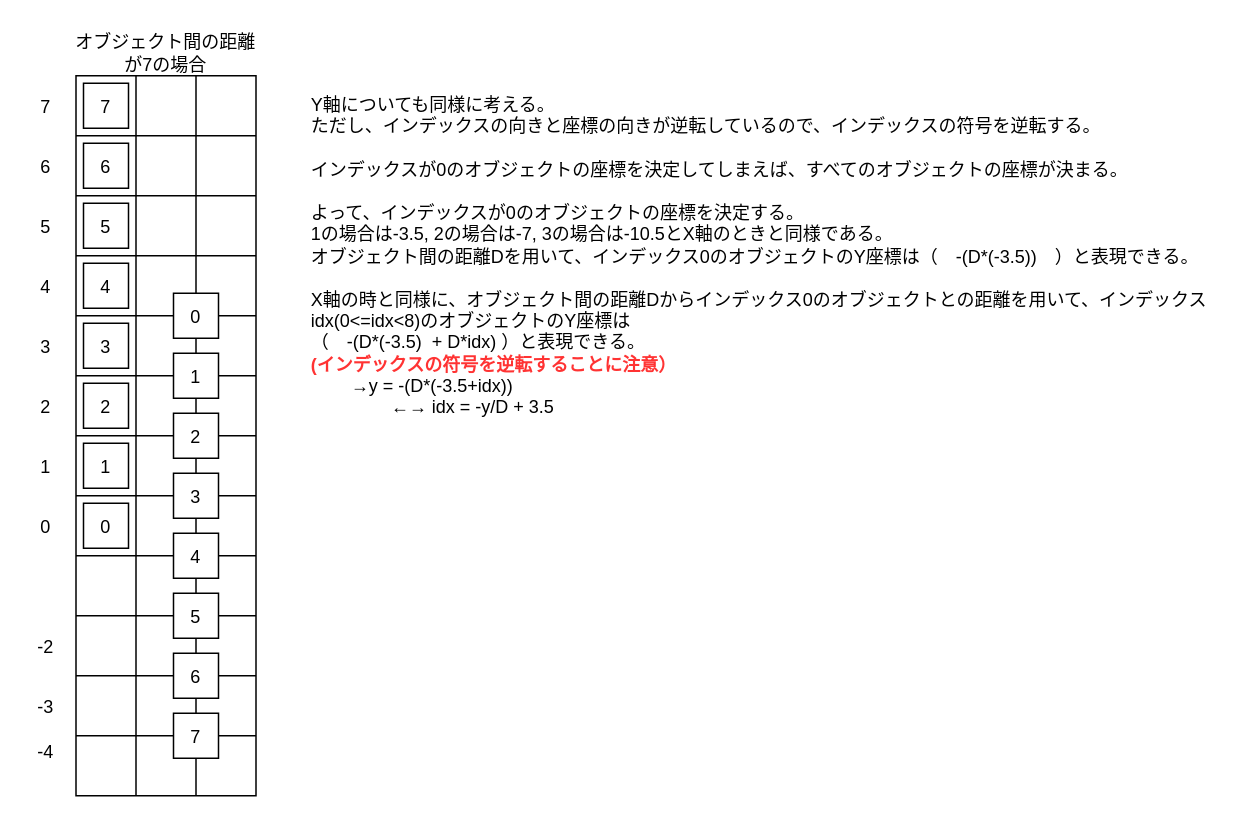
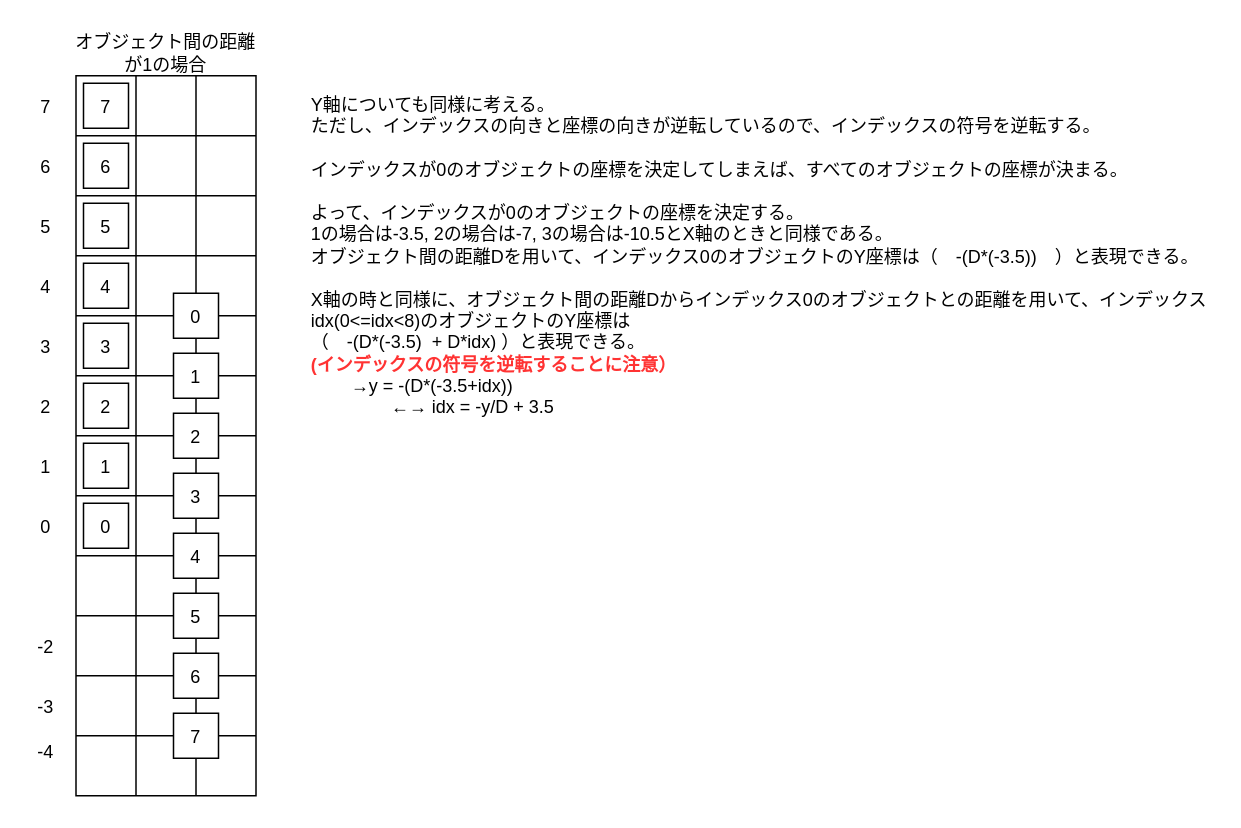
  <mxCell id="0" />
  <mxCell id="1" parent="0" />
  <mxCell id="2" value="" style="shape=table;html=1;whiteSpace=wrap;startSize=0;container=1;collapsible=0;childLayout=tableLayout;strokeColor=default;fillColor=default;movable=1;resizable=1;rotatable=1;deletable=1;editable=1;connectable=1;" parent="1" vertex="1"><mxGeometry x="50" y="50" width="120" height="480" as="geometry" /></mxCell>
  <mxCell id="3" style="shape=tableRow;horizontal=0;startSize=0;swimlaneHead=0;swimlaneBody=0;top=0;left=0;bottom=0;right=0;collapsible=0;dropTarget=0;fillColor=none;points=[[0,0.5],[1,0.5]];portConstraint=eastwest;strokeColor=default;html=0;" parent="2" vertex="1"><mxGeometry width="120" height="40" as="geometry" /></mxCell>
  <mxCell id="4" style="shape=partialRectangle;html=1;whiteSpace=wrap;connectable=0;fillColor=none;top=0;left=0;bottom=0;right=0;overflow=hidden;strokeColor=default;" parent="3" vertex="1"><mxGeometry width="40" height="40" as="geometry"><mxRectangle width="40" height="40" as="alternateBounds" /></mxGeometry></mxCell>
  <mxCell id="5" style="shape=partialRectangle;html=1;whiteSpace=wrap;connectable=0;fillColor=none;top=0;left=0;bottom=0;right=0;overflow=hidden;strokeColor=default;" parent="3" vertex="1"><mxGeometry x="40" width="40" height="40" as="geometry"><mxRectangle width="40" height="40" as="alternateBounds" /></mxGeometry></mxCell>
  <mxCell id="6" style="shape=partialRectangle;html=1;whiteSpace=wrap;connectable=0;fillColor=none;top=0;left=0;bottom=0;right=0;overflow=hidden;strokeColor=default;" parent="3" vertex="1"><mxGeometry x="80" width="40" height="40" as="geometry"><mxRectangle width="40" height="40" as="alternateBounds" /></mxGeometry></mxCell>
  <mxCell id="7" value="" style="shape=tableRow;horizontal=0;startSize=0;swimlaneHead=0;swimlaneBody=0;top=0;left=0;bottom=0;right=0;collapsible=0;dropTarget=0;fillColor=none;points=[[0,0.5],[1,0.5]];portConstraint=eastwest;strokeColor=default;html=0;" parent="2" vertex="1"><mxGeometry y="40" width="120" height="40" as="geometry" /></mxCell>
  <mxCell id="8" style="shape=partialRectangle;html=1;whiteSpace=wrap;connectable=0;fillColor=none;top=0;left=0;bottom=0;right=0;overflow=hidden;strokeColor=default;" parent="7" vertex="1"><mxGeometry width="40" height="40" as="geometry"><mxRectangle width="40" height="40" as="alternateBounds" /></mxGeometry></mxCell>
  <mxCell id="9" style="shape=partialRectangle;html=1;whiteSpace=wrap;connectable=0;fillColor=none;top=0;left=0;bottom=0;right=0;overflow=hidden;strokeColor=default;" parent="7" vertex="1"><mxGeometry x="40" width="40" height="40" as="geometry"><mxRectangle width="40" height="40" as="alternateBounds" /></mxGeometry></mxCell>
  <mxCell id="10" style="shape=partialRectangle;html=1;whiteSpace=wrap;connectable=0;fillColor=none;top=0;left=0;bottom=0;right=0;overflow=hidden;strokeColor=default;" parent="7" vertex="1"><mxGeometry x="80" width="40" height="40" as="geometry"><mxRectangle width="40" height="40" as="alternateBounds" /></mxGeometry></mxCell>
  <mxCell id="11" value="" style="shape=tableRow;horizontal=0;startSize=0;swimlaneHead=0;swimlaneBody=0;top=0;left=0;bottom=0;right=0;collapsible=0;dropTarget=0;fillColor=none;points=[[0,0.5],[1,0.5]];portConstraint=eastwest;strokeColor=default;html=0;" parent="2" vertex="1"><mxGeometry y="80" width="120" height="40" as="geometry" /></mxCell>
  <mxCell id="12" style="shape=partialRectangle;html=1;whiteSpace=wrap;connectable=0;fillColor=none;top=0;left=0;bottom=0;right=0;overflow=hidden;strokeColor=default;" parent="11" vertex="1"><mxGeometry width="40" height="40" as="geometry"><mxRectangle width="40" height="40" as="alternateBounds" /></mxGeometry></mxCell>
  <mxCell id="13" style="shape=partialRectangle;html=1;whiteSpace=wrap;connectable=0;fillColor=none;top=0;left=0;bottom=0;right=0;overflow=hidden;strokeColor=default;" parent="11" vertex="1"><mxGeometry x="40" width="40" height="40" as="geometry"><mxRectangle width="40" height="40" as="alternateBounds" /></mxGeometry></mxCell>
  <mxCell id="14" style="shape=partialRectangle;html=1;whiteSpace=wrap;connectable=0;fillColor=none;top=0;left=0;bottom=0;right=0;overflow=hidden;strokeColor=default;" parent="11" vertex="1"><mxGeometry x="80" width="40" height="40" as="geometry"><mxRectangle width="40" height="40" as="alternateBounds" /></mxGeometry></mxCell>
  <mxCell id="15" style="shape=tableRow;horizontal=0;startSize=0;swimlaneHead=0;swimlaneBody=0;top=0;left=0;bottom=0;right=0;collapsible=0;dropTarget=0;fillColor=none;points=[[0,0.5],[1,0.5]];portConstraint=eastwest;strokeColor=default;html=0;" parent="2" vertex="1"><mxGeometry y="120" width="120" height="40" as="geometry" /></mxCell>
  <mxCell id="16" style="shape=partialRectangle;html=1;whiteSpace=wrap;connectable=0;fillColor=none;top=0;left=0;bottom=0;right=0;overflow=hidden;strokeColor=default;" parent="15" vertex="1"><mxGeometry width="40" height="40" as="geometry"><mxRectangle width="40" height="40" as="alternateBounds" /></mxGeometry></mxCell>
  <mxCell id="17" style="shape=partialRectangle;html=1;whiteSpace=wrap;connectable=0;fillColor=none;top=0;left=0;bottom=0;right=0;overflow=hidden;strokeColor=default;" parent="15" vertex="1"><mxGeometry x="40" width="40" height="40" as="geometry"><mxRectangle width="40" height="40" as="alternateBounds" /></mxGeometry></mxCell>
  <mxCell id="18" style="shape=partialRectangle;html=1;whiteSpace=wrap;connectable=0;fillColor=none;top=0;left=0;bottom=0;right=0;overflow=hidden;strokeColor=default;" parent="15" vertex="1"><mxGeometry x="80" width="40" height="40" as="geometry"><mxRectangle width="40" height="40" as="alternateBounds" /></mxGeometry></mxCell>
  <mxCell id="19" style="shape=tableRow;horizontal=0;startSize=0;swimlaneHead=0;swimlaneBody=0;top=0;left=0;bottom=0;right=0;collapsible=0;dropTarget=0;fillColor=none;points=[[0,0.5],[1,0.5]];portConstraint=eastwest;strokeColor=default;html=0;" parent="2" vertex="1"><mxGeometry y="160" width="120" height="40" as="geometry" /></mxCell>
  <mxCell id="20" style="shape=partialRectangle;html=1;whiteSpace=wrap;connectable=0;fillColor=none;top=0;left=0;bottom=0;right=0;overflow=hidden;strokeColor=default;" parent="19" vertex="1"><mxGeometry width="40" height="40" as="geometry"><mxRectangle width="40" height="40" as="alternateBounds" /></mxGeometry></mxCell>
  <mxCell id="21" style="shape=partialRectangle;html=1;whiteSpace=wrap;connectable=0;fillColor=none;top=0;left=0;bottom=0;right=0;overflow=hidden;strokeColor=default;" parent="19" vertex="1"><mxGeometry x="40" width="40" height="40" as="geometry"><mxRectangle width="40" height="40" as="alternateBounds" /></mxGeometry></mxCell>
  <mxCell id="22" style="shape=partialRectangle;html=1;whiteSpace=wrap;connectable=0;fillColor=none;top=0;left=0;bottom=0;right=0;overflow=hidden;strokeColor=default;" parent="19" vertex="1"><mxGeometry x="80" width="40" height="40" as="geometry"><mxRectangle width="40" height="40" as="alternateBounds" /></mxGeometry></mxCell>
  <mxCell id="23" style="shape=tableRow;horizontal=0;startSize=0;swimlaneHead=0;swimlaneBody=0;top=0;left=0;bottom=0;right=0;collapsible=0;dropTarget=0;fillColor=none;points=[[0,0.5],[1,0.5]];portConstraint=eastwest;strokeColor=default;html=0;" parent="2" vertex="1"><mxGeometry y="200" width="120" height="40" as="geometry" /></mxCell>
  <mxCell id="24" style="shape=partialRectangle;html=1;whiteSpace=wrap;connectable=0;fillColor=none;top=0;left=0;bottom=0;right=0;overflow=hidden;strokeColor=default;" parent="23" vertex="1"><mxGeometry width="40" height="40" as="geometry"><mxRectangle width="40" height="40" as="alternateBounds" /></mxGeometry></mxCell>
  <mxCell id="25" style="shape=partialRectangle;html=1;whiteSpace=wrap;connectable=0;fillColor=none;top=0;left=0;bottom=0;right=0;overflow=hidden;strokeColor=default;" parent="23" vertex="1"><mxGeometry x="40" width="40" height="40" as="geometry"><mxRectangle width="40" height="40" as="alternateBounds" /></mxGeometry></mxCell>
  <mxCell id="26" style="shape=partialRectangle;html=1;whiteSpace=wrap;connectable=0;fillColor=none;top=0;left=0;bottom=0;right=0;overflow=hidden;strokeColor=default;" parent="23" vertex="1"><mxGeometry x="80" width="40" height="40" as="geometry"><mxRectangle width="40" height="40" as="alternateBounds" /></mxGeometry></mxCell>
  <mxCell id="27" style="shape=tableRow;horizontal=0;startSize=0;swimlaneHead=0;swimlaneBody=0;top=0;left=0;bottom=0;right=0;collapsible=0;dropTarget=0;fillColor=none;points=[[0,0.5],[1,0.5]];portConstraint=eastwest;strokeColor=default;html=0;" parent="2" vertex="1"><mxGeometry y="240" width="120" height="40" as="geometry" /></mxCell>
  <mxCell id="28" style="shape=partialRectangle;html=1;whiteSpace=wrap;connectable=0;fillColor=none;top=0;left=0;bottom=0;right=0;overflow=hidden;strokeColor=default;" parent="27" vertex="1"><mxGeometry width="40" height="40" as="geometry"><mxRectangle width="40" height="40" as="alternateBounds" /></mxGeometry></mxCell>
  <mxCell id="29" style="shape=partialRectangle;html=1;whiteSpace=wrap;connectable=0;fillColor=none;top=0;left=0;bottom=0;right=0;overflow=hidden;strokeColor=default;" parent="27" vertex="1"><mxGeometry x="40" width="40" height="40" as="geometry"><mxRectangle width="40" height="40" as="alternateBounds" /></mxGeometry></mxCell>
  <mxCell id="30" style="shape=partialRectangle;html=1;whiteSpace=wrap;connectable=0;fillColor=none;top=0;left=0;bottom=0;right=0;overflow=hidden;strokeColor=default;" parent="27" vertex="1"><mxGeometry x="80" width="40" height="40" as="geometry"><mxRectangle width="40" height="40" as="alternateBounds" /></mxGeometry></mxCell>
  <mxCell id="31" style="shape=tableRow;horizontal=0;startSize=0;swimlaneHead=0;swimlaneBody=0;top=0;left=0;bottom=0;right=0;collapsible=0;dropTarget=0;fillColor=none;points=[[0,0.5],[1,0.5]];portConstraint=eastwest;strokeColor=default;html=0;" parent="2" vertex="1"><mxGeometry y="280" width="120" height="40" as="geometry" /></mxCell>
  <mxCell id="32" style="shape=partialRectangle;html=1;whiteSpace=wrap;connectable=0;fillColor=none;top=0;left=0;bottom=0;right=0;overflow=hidden;strokeColor=default;" parent="31" vertex="1"><mxGeometry width="40" height="40" as="geometry"><mxRectangle width="40" height="40" as="alternateBounds" /></mxGeometry></mxCell>
  <mxCell id="33" style="shape=partialRectangle;html=1;whiteSpace=wrap;connectable=0;fillColor=none;top=0;left=0;bottom=0;right=0;overflow=hidden;strokeColor=default;" parent="31" vertex="1"><mxGeometry x="40" width="40" height="40" as="geometry"><mxRectangle width="40" height="40" as="alternateBounds" /></mxGeometry></mxCell>
  <mxCell id="34" style="shape=partialRectangle;html=1;whiteSpace=wrap;connectable=0;fillColor=none;top=0;left=0;bottom=0;right=0;overflow=hidden;strokeColor=default;" parent="31" vertex="1"><mxGeometry x="80" width="40" height="40" as="geometry"><mxRectangle width="40" height="40" as="alternateBounds" /></mxGeometry></mxCell>
  <mxCell id="35" style="shape=tableRow;horizontal=0;startSize=0;swimlaneHead=0;swimlaneBody=0;top=0;left=0;bottom=0;right=0;collapsible=0;dropTarget=0;fillColor=none;points=[[0,0.5],[1,0.5]];portConstraint=eastwest;strokeColor=default;html=0;" parent="2" vertex="1"><mxGeometry y="320" width="120" height="40" as="geometry" /></mxCell>
  <mxCell id="36" style="shape=partialRectangle;html=1;whiteSpace=wrap;connectable=0;fillColor=none;top=0;left=0;bottom=0;right=0;overflow=hidden;strokeColor=default;" parent="35" vertex="1"><mxGeometry width="40" height="40" as="geometry"><mxRectangle width="40" height="40" as="alternateBounds" /></mxGeometry></mxCell>
  <mxCell id="37" style="shape=partialRectangle;html=1;whiteSpace=wrap;connectable=0;fillColor=none;top=0;left=0;bottom=0;right=0;overflow=hidden;strokeColor=default;" parent="35" vertex="1"><mxGeometry x="40" width="40" height="40" as="geometry"><mxRectangle width="40" height="40" as="alternateBounds" /></mxGeometry></mxCell>
  <mxCell id="38" style="shape=partialRectangle;html=1;whiteSpace=wrap;connectable=0;fillColor=none;top=0;left=0;bottom=0;right=0;overflow=hidden;strokeColor=default;" parent="35" vertex="1"><mxGeometry x="80" width="40" height="40" as="geometry"><mxRectangle width="40" height="40" as="alternateBounds" /></mxGeometry></mxCell>
  <mxCell id="39" style="shape=tableRow;horizontal=0;startSize=0;swimlaneHead=0;swimlaneBody=0;top=0;left=0;bottom=0;right=0;collapsible=0;dropTarget=0;fillColor=none;points=[[0,0.5],[1,0.5]];portConstraint=eastwest;strokeColor=default;html=0;" parent="2" vertex="1"><mxGeometry y="360" width="120" height="40" as="geometry" /></mxCell>
  <mxCell id="40" style="shape=partialRectangle;html=1;whiteSpace=wrap;connectable=0;fillColor=none;top=0;left=0;bottom=0;right=0;overflow=hidden;strokeColor=default;" parent="39" vertex="1"><mxGeometry width="40" height="40" as="geometry"><mxRectangle width="40" height="40" as="alternateBounds" /></mxGeometry></mxCell>
  <mxCell id="41" style="shape=partialRectangle;html=1;whiteSpace=wrap;connectable=0;fillColor=none;top=0;left=0;bottom=0;right=0;overflow=hidden;strokeColor=default;" parent="39" vertex="1"><mxGeometry x="40" width="40" height="40" as="geometry"><mxRectangle width="40" height="40" as="alternateBounds" /></mxGeometry></mxCell>
  <mxCell id="42" style="shape=partialRectangle;html=1;whiteSpace=wrap;connectable=0;fillColor=none;top=0;left=0;bottom=0;right=0;overflow=hidden;strokeColor=default;" parent="39" vertex="1"><mxGeometry x="80" width="40" height="40" as="geometry"><mxRectangle width="40" height="40" as="alternateBounds" /></mxGeometry></mxCell>
  <mxCell id="43" style="shape=tableRow;horizontal=0;startSize=0;swimlaneHead=0;swimlaneBody=0;top=0;left=0;bottom=0;right=0;collapsible=0;dropTarget=0;fillColor=none;points=[[0,0.5],[1,0.5]];portConstraint=eastwest;strokeColor=default;html=0;" parent="2" vertex="1"><mxGeometry y="400" width="120" height="40" as="geometry" /></mxCell>
  <mxCell id="44" style="shape=partialRectangle;html=1;whiteSpace=wrap;connectable=0;fillColor=none;top=0;left=0;bottom=0;right=0;overflow=hidden;strokeColor=default;" parent="43" vertex="1"><mxGeometry width="40" height="40" as="geometry"><mxRectangle width="40" height="40" as="alternateBounds" /></mxGeometry></mxCell>
  <mxCell id="45" style="shape=partialRectangle;html=1;whiteSpace=wrap;connectable=0;fillColor=none;top=0;left=0;bottom=0;right=0;overflow=hidden;strokeColor=default;" parent="43" vertex="1"><mxGeometry x="40" width="40" height="40" as="geometry"><mxRectangle width="40" height="40" as="alternateBounds" /></mxGeometry></mxCell>
  <mxCell id="46" style="shape=partialRectangle;html=1;whiteSpace=wrap;connectable=0;fillColor=none;top=0;left=0;bottom=0;right=0;overflow=hidden;strokeColor=default;" parent="43" vertex="1"><mxGeometry x="80" width="40" height="40" as="geometry"><mxRectangle width="40" height="40" as="alternateBounds" /></mxGeometry></mxCell>
  <mxCell id="47" style="shape=tableRow;horizontal=0;startSize=0;swimlaneHead=0;swimlaneBody=0;top=0;left=0;bottom=0;right=0;collapsible=0;dropTarget=0;fillColor=none;points=[[0,0.5],[1,0.5]];portConstraint=eastwest;strokeColor=default;html=0;" parent="2" vertex="1"><mxGeometry y="440" width="120" height="40" as="geometry" /></mxCell>
  <mxCell id="48" style="shape=partialRectangle;html=1;whiteSpace=wrap;connectable=0;fillColor=none;top=0;left=0;bottom=0;right=0;overflow=hidden;strokeColor=default;" parent="47" vertex="1"><mxGeometry width="40" height="40" as="geometry"><mxRectangle width="40" height="40" as="alternateBounds" /></mxGeometry></mxCell>
  <mxCell id="49" style="shape=partialRectangle;html=1;whiteSpace=wrap;connectable=0;fillColor=none;top=0;left=0;bottom=0;right=0;overflow=hidden;strokeColor=default;" parent="47" vertex="1"><mxGeometry x="40" width="40" height="40" as="geometry"><mxRectangle width="40" height="40" as="alternateBounds" /></mxGeometry></mxCell>
  <mxCell id="50" style="shape=partialRectangle;html=1;whiteSpace=wrap;connectable=0;fillColor=none;top=0;left=0;bottom=0;right=0;overflow=hidden;strokeColor=default;" parent="47" vertex="1"><mxGeometry x="80" width="40" height="40" as="geometry"><mxRectangle width="40" height="40" as="alternateBounds" /></mxGeometry></mxCell>
  <mxCell id="51" value="0" style="text;align=center;verticalAlign=middle;rounded=0;fillColor=default;strokeColor=default;aspect=fixed;" parent="1" vertex="1"><mxGeometry x="115" y="195" width="30" height="30" as="geometry" /></mxCell>
  <mxCell id="52" value="1" style="text;align=center;verticalAlign=middle;rounded=0;fillColor=default;strokeColor=default;aspect=fixed;" parent="1" vertex="1"><mxGeometry x="115" y="235" width="30" height="30" as="geometry" /></mxCell>
  <mxCell id="53" value="2" style="text;align=center;verticalAlign=middle;rounded=0;fillColor=default;strokeColor=default;aspect=fixed;" parent="1" vertex="1"><mxGeometry x="115" y="275" width="30" height="30" as="geometry" /></mxCell>
  <mxCell id="54" value="3" style="text;align=center;verticalAlign=middle;rounded=0;fillColor=default;strokeColor=default;aspect=fixed;" parent="1" vertex="1"><mxGeometry x="115" y="315" width="30" height="30" as="geometry" /></mxCell>
  <mxCell id="55" value="4" style="text;align=center;verticalAlign=middle;rounded=0;fillColor=default;strokeColor=default;aspect=fixed;" parent="1" vertex="1"><mxGeometry x="115" y="355" width="30" height="30" as="geometry" /></mxCell>
  <mxCell id="56" value="5" style="text;align=center;verticalAlign=middle;rounded=0;fillColor=default;strokeColor=default;aspect=fixed;" parent="1" vertex="1"><mxGeometry x="115" y="395" width="30" height="30" as="geometry" /></mxCell>
  <mxCell id="57" value="6" style="text;align=center;verticalAlign=middle;rounded=0;fillColor=default;strokeColor=default;aspect=fixed;" parent="1" vertex="1"><mxGeometry x="115" y="435" width="30" height="30" as="geometry" /></mxCell>
  <mxCell id="58" value="7" style="text;align=center;verticalAlign=middle;rounded=0;fillColor=default;strokeColor=default;aspect=fixed;" parent="1" vertex="1"><mxGeometry x="115" y="475" width="30" height="30" as="geometry" /></mxCell>
  <mxCell id="59" value="0" style="text;align=center;verticalAlign=middle;rounded=0;fillColor=default;strokeColor=default;aspect=fixed;" parent="1" vertex="1"><mxGeometry x="55" y="335" width="30" height="30" as="geometry" /></mxCell>
  <mxCell id="60" value="1" style="text;align=center;verticalAlign=middle;rounded=0;fillColor=default;strokeColor=default;aspect=fixed;" parent="1" vertex="1"><mxGeometry x="55" y="295" width="30" height="30" as="geometry" /></mxCell>
  <mxCell id="61" value="2" style="text;align=center;verticalAlign=middle;rounded=0;fillColor=default;strokeColor=default;aspect=fixed;" parent="1" vertex="1"><mxGeometry x="55" y="255" width="30" height="30" as="geometry" /></mxCell>
  <mxCell id="62" value="3" style="text;align=center;verticalAlign=middle;rounded=0;fillColor=default;strokeColor=default;aspect=fixed;" parent="1" vertex="1"><mxGeometry x="55" y="215" width="30" height="30" as="geometry" /></mxCell>
  <mxCell id="63" value="4" style="text;align=center;verticalAlign=middle;rounded=0;fillColor=default;strokeColor=default;aspect=fixed;" parent="1" vertex="1"><mxGeometry x="55" y="175" width="30" height="30" as="geometry" /></mxCell>
  <mxCell id="64" value="5" style="text;align=center;verticalAlign=middle;rounded=0;fillColor=default;strokeColor=default;aspect=fixed;" parent="1" vertex="1"><mxGeometry x="55" y="135" width="30" height="30" as="geometry" /></mxCell>
  <mxCell id="65" value="6" style="text;align=center;verticalAlign=middle;rounded=0;fillColor=default;strokeColor=default;aspect=fixed;" parent="1" vertex="1"><mxGeometry x="55" y="95" width="30" height="30" as="geometry" /></mxCell>
  <mxCell id="66" value="7" style="text;align=center;verticalAlign=middle;rounded=0;fillColor=default;strokeColor=default;aspect=fixed;" parent="1" vertex="1"><mxGeometry x="55" y="55" width="30" height="30" as="geometry" /></mxCell>
  <mxCell id="67" value="0" style="text;align=center;verticalAlign=middle;rounded=0;fillColor=none;strokeColor=none;aspect=fixed;" parent="1" vertex="1"><mxGeometry x="20" y="340" width="20" height="20" as="geometry" /></mxCell>
  <mxCell id="68" value="1" style="text;align=center;verticalAlign=middle;rounded=0;fillColor=none;strokeColor=none;aspect=fixed;" parent="1" vertex="1"><mxGeometry x="20" y="300" width="20" height="20" as="geometry" /></mxCell>
  <mxCell id="69" value="2" style="text;align=center;verticalAlign=middle;rounded=0;fillColor=none;strokeColor=none;aspect=fixed;" parent="1" vertex="1"><mxGeometry x="20" y="260" width="20" height="20" as="geometry" /></mxCell>
  <mxCell id="70" value="3" style="text;align=center;verticalAlign=middle;rounded=0;fillColor=none;strokeColor=none;aspect=fixed;" parent="1" vertex="1"><mxGeometry x="20" y="220" width="20" height="20" as="geometry" /></mxCell>
  <mxCell id="71" value="4" style="text;align=center;verticalAlign=middle;rounded=0;fillColor=none;strokeColor=none;aspect=fixed;" parent="1" vertex="1"><mxGeometry x="20" y="180" width="20" height="20" as="geometry" /></mxCell>
  <mxCell id="72" value="5" style="text;align=center;verticalAlign=middle;rounded=0;fillColor=none;strokeColor=none;aspect=fixed;" parent="1" vertex="1"><mxGeometry x="20" y="140" width="20" height="20" as="geometry" /></mxCell>
  <mxCell id="73" value="6" style="text;align=center;verticalAlign=middle;rounded=0;fillColor=none;strokeColor=none;aspect=fixed;" parent="1" vertex="1"><mxGeometry x="20" y="100" width="20" height="20" as="geometry" /></mxCell>
  <mxCell id="74" value="7" style="text;align=center;verticalAlign=middle;rounded=0;fillColor=none;strokeColor=none;aspect=fixed;" parent="1" vertex="1"><mxGeometry x="20" y="60" width="20" height="20" as="geometry" /></mxCell>
  <mxCell id="75" value="-2" style="text;align=center;verticalAlign=middle;rounded=0;fillColor=none;strokeColor=none;aspect=fixed;" parent="1" vertex="1"><mxGeometry x="20" y="420" width="20" height="20" as="geometry" /></mxCell>
  <mxCell id="76" value="-3" style="text;align=center;verticalAlign=middle;rounded=0;fillColor=none;strokeColor=none;aspect=fixed;" parent="1" vertex="1"><mxGeometry x="20" y="460" width="20" height="20" as="geometry" /></mxCell>
  <mxCell id="77" value="-4" style="text;align=center;verticalAlign=middle;rounded=0;fillColor=none;strokeColor=none;aspect=fixed;" parent="1" vertex="1"><mxGeometry x="20" y="490" width="20" height="20" as="geometry" /></mxCell>
- <mxCell id="78" value="オブジェクト間の距離が7の場合" style="text;html=1;strokeColor=none;fillColor=none;align=center;verticalAlign=middle;whiteSpace=wrap;rounded=0;" parent="1" vertex="1"><mxGeometry x="46.25" y="20" width="127.5" height="30" as="geometry" /></mxCell>
+ <mxCell id="78" value="オブジェクト間の距離が1の場合" style="text;html=1;strokeColor=none;fillColor=none;align=center;verticalAlign=middle;whiteSpace=wrap;rounded=0;" parent="1" vertex="1"><mxGeometry x="46.25" y="20" width="127.5" height="30" as="geometry" /></mxCell>
  <mxCell id="79" value="Y軸についても同様に考える。&lt;br&gt;ただし、インデックスの向きと座標の向きが逆転しているので、インデックスの符号を逆転する。&lt;br&gt;&lt;br&gt;インデックスが0のオブジェクトの座標を決定してしまえば、すべてのオブジェクトの座標が決まる。&lt;br&gt;&lt;br&gt;よって、インデックスが0のオブジェクトの座標を決定する。&lt;br&gt;1の場合は-3.5, 2の場合は-7, 3の場合は-10.5とX軸のときと同様である。&lt;br&gt;オブジェクト間の距離Dを用いて、インデックス0のオブジェクトのY座標は（　-(D*(-3.5))　）と表現できる。&lt;br style=&quot;border-color: var(--border-color);&quot;&gt;&lt;br&gt;X軸の時と同様に、オブジェクト間の距離Dからインデックス0のオブジェクトとの距離を用いて、インデックスidx(0&amp;lt;=idx&amp;lt;8)のオブジェクトのY座標は&lt;br style=&quot;border-color: var(--border-color);&quot;&gt;（　-(D*(-3.5)&amp;nbsp; + D*idx) ）と表現できる。&lt;br&gt;&lt;b style=&quot;color: rgb(255, 51, 51);&quot;&gt;(インデックスの符号を逆転することに注意）&lt;/b&gt;&lt;br&gt;&lt;span style=&quot;white-space: pre;&quot;&gt;&#09;&lt;/span&gt;→y = -(D*(-3.5+idx))&lt;br&gt;&lt;span style=&quot;white-space: pre;&quot;&gt;&#09;&lt;/span&gt;&lt;span style=&quot;white-space: pre;&quot;&gt;&#09;&lt;/span&gt;←→ idx = -y/D + 3.5" style="text;html=1;strokeColor=none;fillColor=none;align=left;verticalAlign=top;whiteSpace=wrap;rounded=0;" parent="1" vertex="1"><mxGeometry x="205" y="56" width="600" height="259" as="geometry" /></mxCell>
